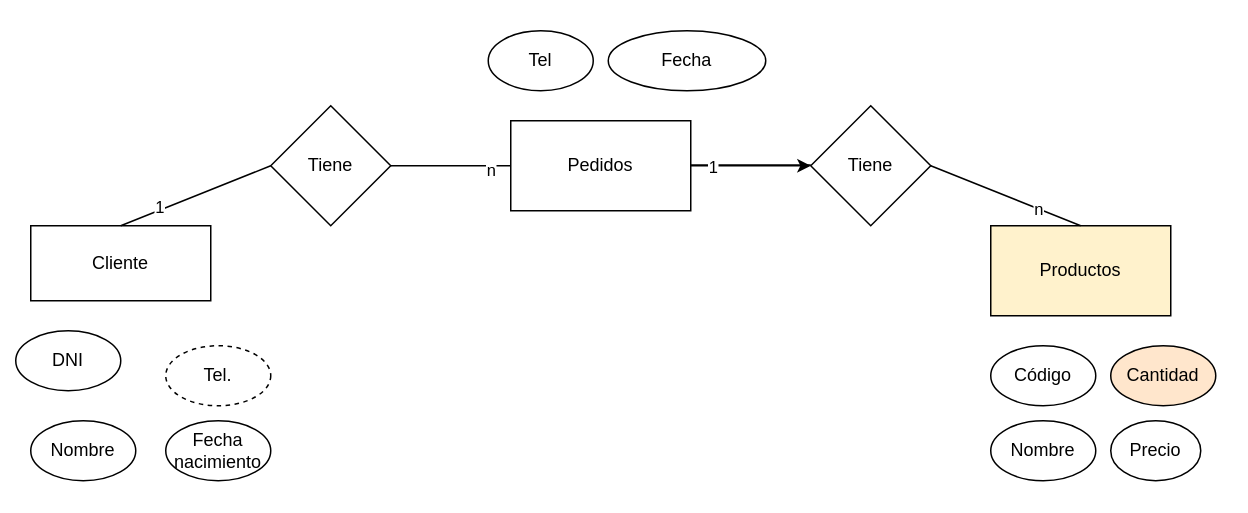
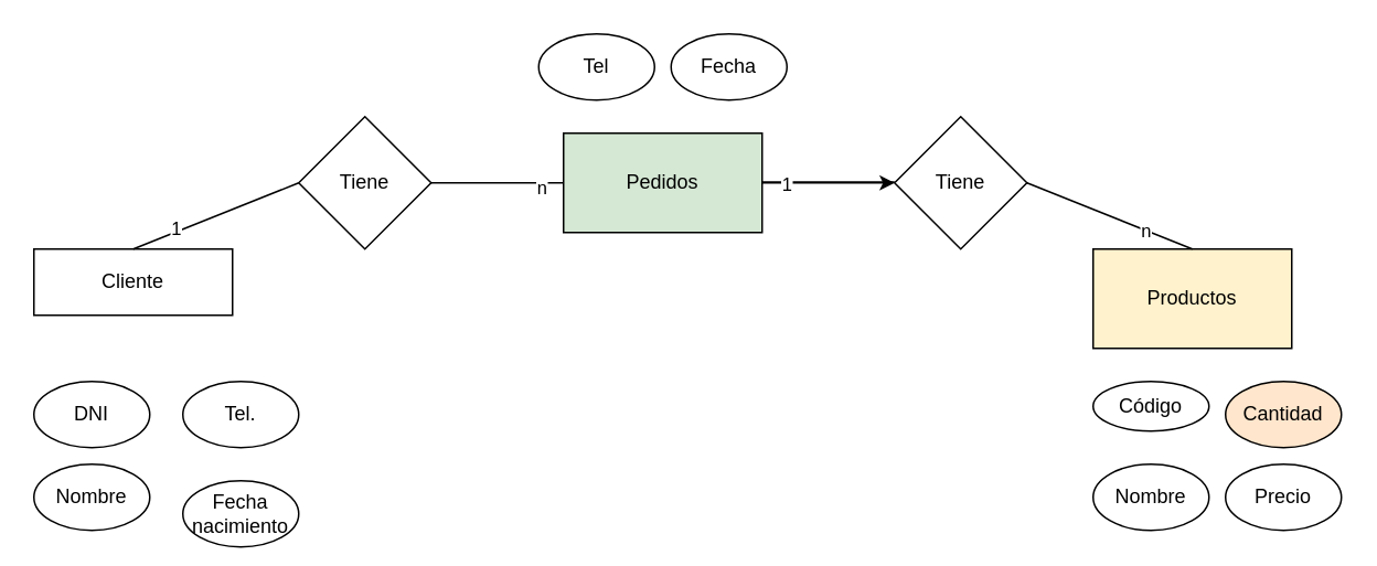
  <mxCell id="0" />
  <mxCell id="1" parent="0" />
- <mxCell id="2" value="Cliente" style="rounded=0;whiteSpace=wrap;html=1;" vertex="1" parent="1"><mxGeometry x="20" y="150" width="120" height="50" as="geometry" /></mxCell>
+ <mxCell id="2" value="Cliente" style="rounded=0;whiteSpace=wrap;html=1;" vertex="1" parent="1"><mxGeometry x="20" y="150" width="120" height="40" as="geometry" /></mxCell>
  <mxCell id="3" value="" style="edgeStyle=orthogonalEdgeStyle;rounded=0;orthogonalLoop=1;jettySize=auto;html=1;" edge="1" parent="1" source="4" target="7"><mxGeometry relative="1" as="geometry" /></mxCell>
- <mxCell id="4" value="Pedidos" style="rounded=0;whiteSpace=wrap;html=1;" vertex="1" parent="1"><mxGeometry x="340" y="80" width="120" height="60" as="geometry" /></mxCell>
+ <mxCell id="4" value="Pedidos" style="rounded=0;whiteSpace=wrap;html=1;fillColor=#d5e8d4;" vertex="1" parent="1"><mxGeometry x="340" y="80" width="120" height="60" as="geometry" /></mxCell>
  <mxCell id="5" value="Productos" style="rounded=0;whiteSpace=wrap;html=1;fillColor=#fff2cc;" vertex="1" parent="1"><mxGeometry x="660" y="150" width="120" height="60" as="geometry" /></mxCell>
  <mxCell id="6" value="Tiene" style="rhombus;whiteSpace=wrap;html=1;" vertex="1" parent="1"><mxGeometry x="180" y="70" width="80" height="80" as="geometry" /></mxCell>
  <mxCell id="7" value="Tiene" style="rhombus;whiteSpace=wrap;html=1;" vertex="1" parent="1"><mxGeometry x="540" y="70" width="80" height="80" as="geometry" /></mxCell>
  <mxCell id="8" value="" style="endArrow=none;html=1;rounded=0;exitX=0.5;exitY=0;exitDx=0;exitDy=0;entryX=0;entryY=0.5;entryDx=0;entryDy=0;" edge="1" parent="1" source="2" target="6"><mxGeometry width="50" height="50" relative="1" as="geometry"><mxPoint x="140" y="200" as="sourcePoint" /><mxPoint x="190" y="150" as="targetPoint" /></mxGeometry></mxCell>
  <mxCell id="9" value="1" style="edgeLabel;html=1;align=center;verticalAlign=middle;resizable=0;points=[];" vertex="1" connectable="0" parent="8"><mxGeometry x="-0.486" y="2" relative="1" as="geometry"><mxPoint as="offset" /></mxGeometry></mxCell>
  <mxCell id="10" value="" style="endArrow=none;html=1;rounded=0;exitX=0.5;exitY=0;exitDx=0;exitDy=0;entryX=0;entryY=0.5;entryDx=0;entryDy=0;" edge="1" parent="1" target="4"><mxGeometry width="50" height="50" relative="1" as="geometry"><mxPoint x="260" y="110" as="sourcePoint" /><mxPoint x="360" y="70" as="targetPoint" /></mxGeometry></mxCell>
  <mxCell id="11" value="n" style="edgeLabel;html=1;align=center;verticalAlign=middle;resizable=0;points=[];" vertex="1" connectable="0" parent="10"><mxGeometry x="0.65" y="-2" relative="1" as="geometry"><mxPoint as="offset" /></mxGeometry></mxCell>
  <mxCell id="12" value="" style="endArrow=none;html=1;rounded=0;exitX=0.5;exitY=0;exitDx=0;exitDy=0;entryX=0;entryY=0.5;entryDx=0;entryDy=0;" edge="1" parent="1"><mxGeometry width="50" height="50" relative="1" as="geometry"><mxPoint x="460" y="109.5" as="sourcePoint" /><mxPoint x="540" y="109.5" as="targetPoint" /></mxGeometry></mxCell>
  <mxCell id="13" value="1" style="edgeLabel;html=1;align=center;verticalAlign=middle;resizable=0;points=[];" vertex="1" connectable="0" parent="12"><mxGeometry x="-0.65" relative="1" as="geometry"><mxPoint y="1" as="offset" /></mxGeometry></mxCell>
  <mxCell id="14" value="" style="endArrow=none;html=1;rounded=0;exitX=0.5;exitY=0;exitDx=0;exitDy=0;entryX=0.5;entryY=0;entryDx=0;entryDy=0;" edge="1" parent="1" target="5"><mxGeometry width="50" height="50" relative="1" as="geometry"><mxPoint x="620" y="110" as="sourcePoint" /><mxPoint x="720" y="70" as="targetPoint" /></mxGeometry></mxCell>
  <mxCell id="15" value="n" style="edgeLabel;html=1;align=center;verticalAlign=middle;resizable=0;points=[];" vertex="1" connectable="0" parent="14"><mxGeometry x="0.424" y="-1" relative="1" as="geometry"><mxPoint y="-1" as="offset" /></mxGeometry></mxCell>
  <mxCell id="16" value="Nombre" style="ellipse;whiteSpace=wrap;html=1;" vertex="1" parent="1"><mxGeometry x="20" y="280" width="70" height="40" as="geometry" /></mxCell>
- <mxCell id="17" value="Tel." style="ellipse;whiteSpace=wrap;html=1;dashed=1;" vertex="1" parent="1"><mxGeometry x="110" y="230" width="70" height="40" as="geometry" /></mxCell>
- <mxCell id="18" value="DNI" style="ellipse;whiteSpace=wrap;html=1;" vertex="1" parent="1"><mxGeometry x="10" y="220" width="70" height="40" as="geometry" /></mxCell>
- <mxCell id="19" value="Fecha nacimiento" style="ellipse;whiteSpace=wrap;html=1;" vertex="1" parent="1"><mxGeometry x="110" y="280" width="70" height="40" as="geometry" /></mxCell>
- <mxCell id="20" value="Fecha" style="ellipse;whiteSpace=wrap;html=1;" vertex="1" parent="1"><mxGeometry x="405" y="20" width="105" height="40" as="geometry" /></mxCell>
+ <mxCell id="17" value="Tel." style="ellipse;whiteSpace=wrap;html=1;" vertex="1" parent="1"><mxGeometry x="110" y="230" width="70" height="40" as="geometry" /></mxCell>
+ <mxCell id="18" value="DNI" style="ellipse;whiteSpace=wrap;html=1;" vertex="1" parent="1"><mxGeometry x="20" y="230" width="70" height="40" as="geometry" /></mxCell>
+ <mxCell id="19" value="Fecha nacimiento" style="ellipse;whiteSpace=wrap;html=1;" vertex="1" parent="1"><mxGeometry x="110" y="290" width="70" height="40" as="geometry" /></mxCell>
+ <mxCell id="20" value="Fecha" style="ellipse;whiteSpace=wrap;html=1;" vertex="1" parent="1"><mxGeometry x="405" y="20" width="70" height="40" as="geometry" /></mxCell>
  <mxCell id="21" value="Tel" style="ellipse;whiteSpace=wrap;html=1;" vertex="1" parent="1"><mxGeometry x="325" y="20" width="70" height="40" as="geometry" /></mxCell>
  <mxCell id="22" value="Cantidad" style="ellipse;whiteSpace=wrap;html=1;fillColor=#ffe6cc;" vertex="1" parent="1"><mxGeometry x="740" y="230" width="70" height="40" as="geometry" /></mxCell>
- <mxCell id="23" value="Precio" style="ellipse;whiteSpace=wrap;html=1;" vertex="1" parent="1"><mxGeometry x="740" y="280" width="60" height="40" as="geometry" /></mxCell>
+ <mxCell id="23" value="Precio" style="ellipse;whiteSpace=wrap;html=1;" vertex="1" parent="1"><mxGeometry x="740" y="280" width="70" height="40" as="geometry" /></mxCell>
  <mxCell id="24" value="Nombre" style="ellipse;whiteSpace=wrap;html=1;" vertex="1" parent="1"><mxGeometry x="660" y="280" width="70" height="40" as="geometry" /></mxCell>
- <mxCell id="25" value="Código" style="ellipse;whiteSpace=wrap;html=1;" vertex="1" parent="1"><mxGeometry x="660" y="230" width="70" height="40" as="geometry" /></mxCell>
+ <mxCell id="25" value="Código" style="ellipse;whiteSpace=wrap;html=1;" vertex="1" parent="1"><mxGeometry x="660" y="230" width="70" height="30" as="geometry" /></mxCell>
